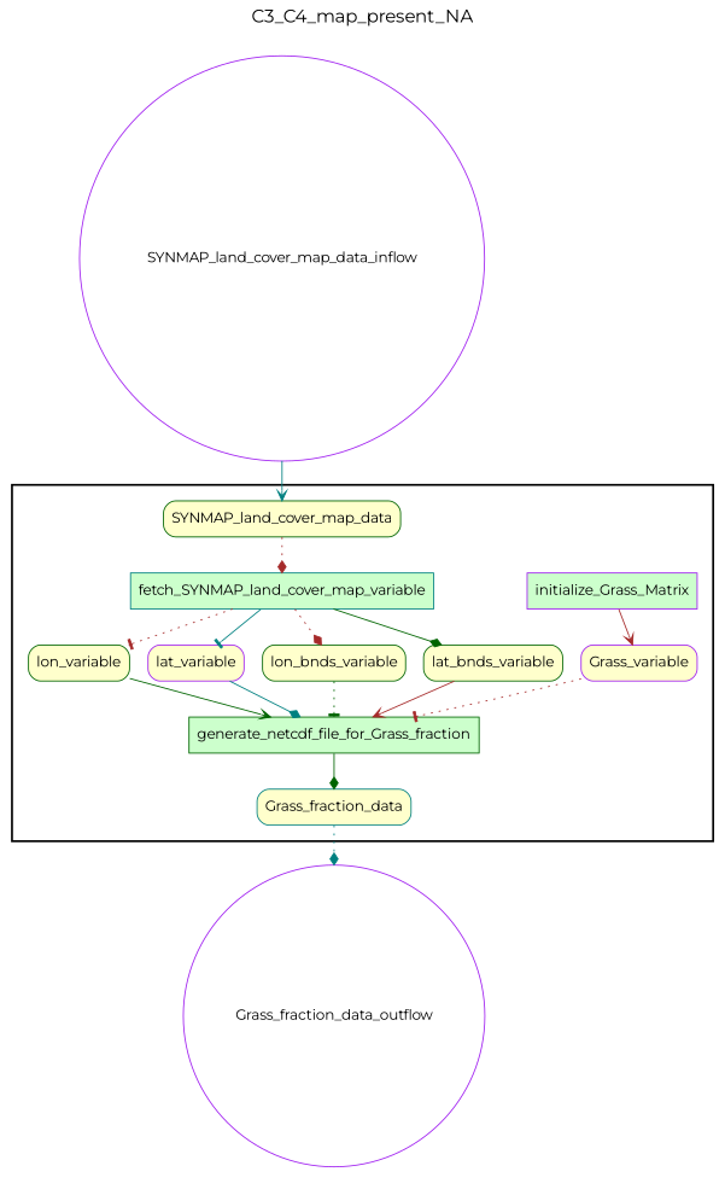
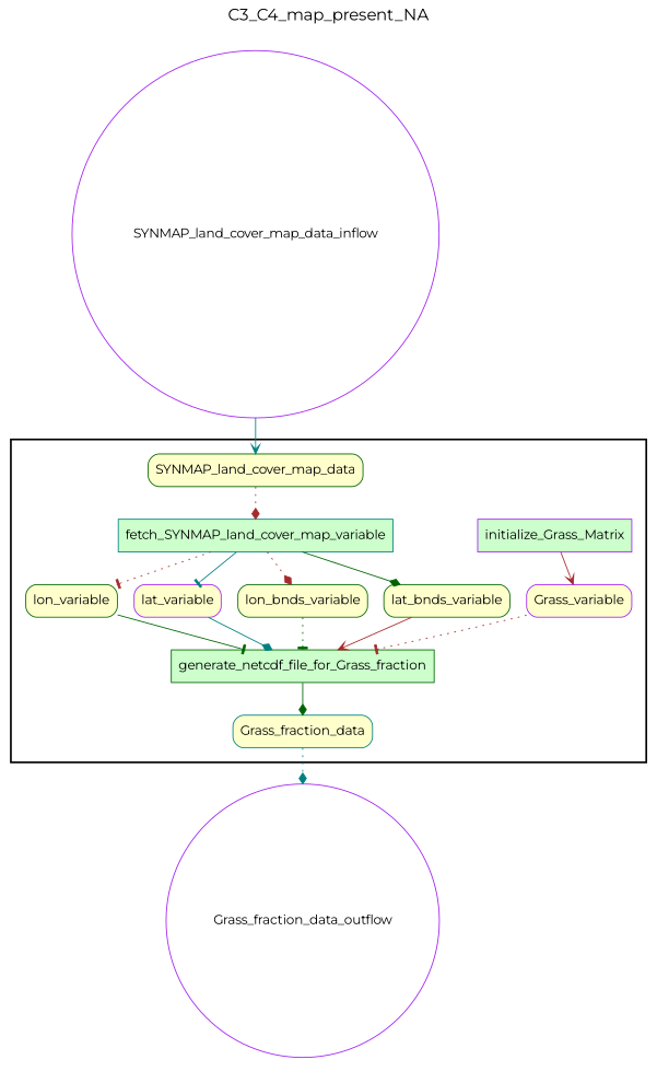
  digraph {
    fontname=Montserrat
    fontsize=18
    label=C3_C4_map_present_NA
    labelloc=t
    rankdir=TB
    node [color=purple fillcolor="#FFFFCC" fontname=Montserrat peripheries=1 shape=box style="rounded,filled"]
    edge [arrowhead=diamond color=brown fontname=Montserrat style=solid]
    initialize_Grass_Matrix [fillcolor="#CCFFCC" style=filled]
    fetch_SYNMAP_land_cover_map_variable [color=teal fillcolor="#CCFFCC" style=filled]
    generate_netcdf_file_for_Grass_fraction [color=darkgreen fillcolor="#CCFFCC" style=filled]
    SYNMAP_land_cover_map_data [color=darkgreen]
    lon_variable [color=darkgreen]
    lat_variable
    lon_bnds_variable [color=darkgreen]
    lat_bnds_variable [color=darkgreen]
    Grass_variable
    Grass_fraction_data [color=teal]
    SYNMAP_land_cover_map_data_inflow [fillcolor="#FFFFFF" shape=circle width=0.2 style=""]
    Grass_fraction_data_outflow [fillcolor="#FFFFFF" shape=circle width=0.2 style=""]
    subgraph cluster_1 {
      color=black
      label=""
      penwidth=2
      subgraph cluster_2 {
        color=white
        label=""
        penwidth=2
        initialize_Grass_Matrix
        fetch_SYNMAP_land_cover_map_variable
        generate_netcdf_file_for_Grass_fraction
        SYNMAP_land_cover_map_data
        lon_variable
        lat_variable
        lon_bnds_variable
        lat_bnds_variable
        Grass_variable
        Grass_fraction_data
      }
    }
    subgraph cluster_3 {
      color=white
      label=""
      penwidth=2
      subgraph cluster_4 {
        color=white
        label=""
        penwidth=2
        Grass_fraction_data_outflow
      }
    }
    subgraph cluster_5 {
      color=white
      label=""
      penwidth=2
      subgraph cluster_6 {
        color=white
        label=""
        penwidth=2
        SYNMAP_land_cover_map_data_inflow
      }
    }
    initialize_Grass_Matrix -> Grass_variable [arrowhead=vee]
    fetch_SYNMAP_land_cover_map_variable -> lon_variable [arrowhead=tee style=dotted]
    fetch_SYNMAP_land_cover_map_variable -> lat_variable [arrowhead=tee color=teal]
    fetch_SYNMAP_land_cover_map_variable -> lon_bnds_variable [style=dotted]
    fetch_SYNMAP_land_cover_map_variable -> lat_bnds_variable [color=darkgreen]
    generate_netcdf_file_for_Grass_fraction -> Grass_fraction_data [color=darkgreen]
    SYNMAP_land_cover_map_data -> fetch_SYNMAP_land_cover_map_variable [style=dotted]
-   lon_variable -> generate_netcdf_file_for_Grass_fraction [arrowhead=vee color=darkgreen]
+   lon_variable -> generate_netcdf_file_for_Grass_fraction [arrowhead=tee color=darkgreen]
    lat_variable -> generate_netcdf_file_for_Grass_fraction [color=teal]
    lon_bnds_variable -> generate_netcdf_file_for_Grass_fraction [arrowhead=tee color=darkgreen style=dotted]
    lat_bnds_variable -> generate_netcdf_file_for_Grass_fraction [arrowhead=vee]
    Grass_variable -> generate_netcdf_file_for_Grass_fraction [arrowhead=tee style=dotted]
    Grass_fraction_data -> Grass_fraction_data_outflow [color=teal style=dotted]
    SYNMAP_land_cover_map_data_inflow -> SYNMAP_land_cover_map_data [arrowhead=vee color=teal]
  }
